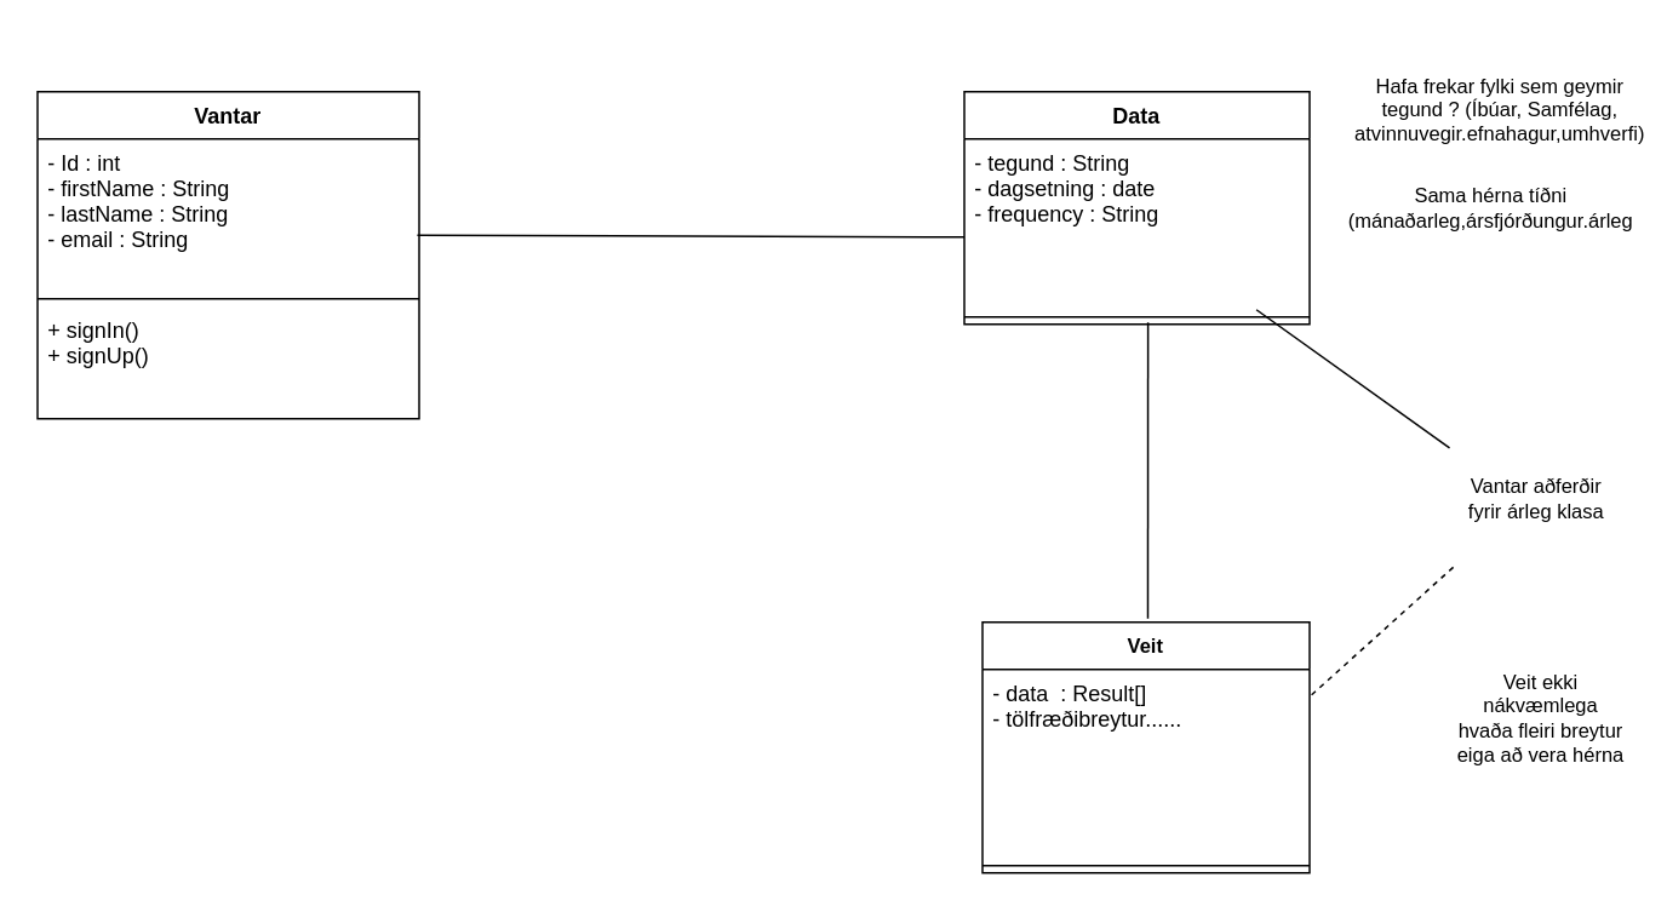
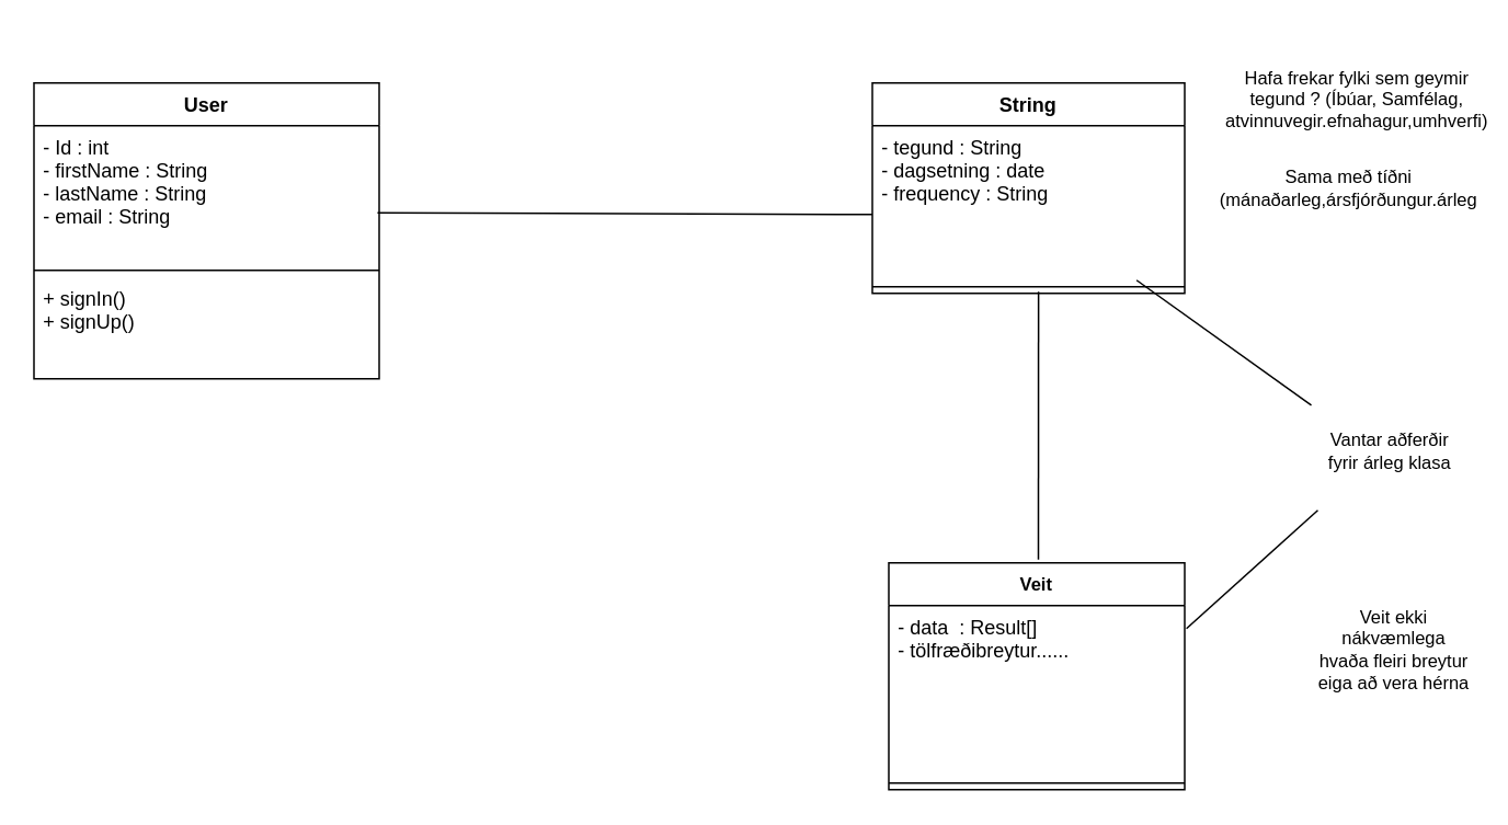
  <mxCell id="0" />
  <mxCell id="1" parent="0" />
- <mxCell id="2" value="Vantar" style="swimlane;fontStyle=1;align=center;verticalAlign=top;childLayout=stackLayout;horizontal=1;startSize=26;horizontalStack=0;resizeParent=1;resizeParentMax=0;resizeLast=0;collapsible=1;marginBottom=0;" vertex="1" parent="1"><mxGeometry x="20" y="50" width="210" height="180" as="geometry" /></mxCell>
+ <mxCell id="2" value="User" style="swimlane;fontStyle=1;align=center;verticalAlign=top;childLayout=stackLayout;horizontal=1;startSize=26;horizontalStack=0;resizeParent=1;resizeParentMax=0;resizeLast=0;collapsible=1;marginBottom=0;" vertex="1" parent="1"><mxGeometry x="20" y="50" width="210" height="180" as="geometry" /></mxCell>
  <mxCell id="3" value="- Id : int&#10;- firstName : String&#10;- lastName : String&#10;- email : String&#10;" style="text;strokeColor=none;fillColor=none;align=left;verticalAlign=top;spacingLeft=4;spacingRight=4;overflow=hidden;rotatable=0;points=[[0,0.5],[1,0.5]];portConstraint=eastwest;" vertex="1" parent="2"><mxGeometry y="26" width="210" height="84" as="geometry" /></mxCell>
  <mxCell id="4" value="" style="line;strokeWidth=1;fillColor=none;align=left;verticalAlign=middle;spacingTop=-1;spacingLeft=3;spacingRight=3;rotatable=0;labelPosition=right;points=[];portConstraint=eastwest;" vertex="1" parent="2"><mxGeometry y="110" width="210" height="8" as="geometry" /></mxCell>
  <mxCell id="5" value="+ signIn()&#10;+ signUp()&#10;" style="text;strokeColor=none;fillColor=none;align=left;verticalAlign=top;spacingLeft=4;spacingRight=4;overflow=hidden;rotatable=0;points=[[0,0.5],[1,0.5]];portConstraint=eastwest;" vertex="1" parent="2"><mxGeometry y="118" width="210" height="62" as="geometry" /></mxCell>
  <mxCell id="6" value="" style="endArrow=none;html=1;exitX=0.995;exitY=0.631;exitDx=0;exitDy=0;exitPerimeter=0;" edge="1" parent="1" source="3"><mxGeometry width="50" height="50" relative="1" as="geometry"><mxPoint x="240" y="130" as="sourcePoint" /><mxPoint x="530" y="130" as="targetPoint" /></mxGeometry></mxCell>
  <mxCell id="7" value="&lt;font style=&quot;font-size: 11px&quot;&gt;Hafa frekar fylki sem geymir tegund ? (Íbúar, Samfélag, atvinnuvegir.efnahagur,umhverfi)&lt;/font&gt;" style="text;html=1;strokeColor=none;fillColor=none;align=center;verticalAlign=middle;whiteSpace=wrap;rounded=0;fontSize=11;" vertex="1" parent="1"><mxGeometry x="760" y="20" width="130" height="80" as="geometry" /></mxCell>
- <mxCell id="8" value="Sama hérna tíðni (mánaðarleg,ársfjórðungur.árleg" style="text;html=1;strokeColor=none;fillColor=none;align=center;verticalAlign=middle;whiteSpace=wrap;rounded=0;fontSize=11;" vertex="1" parent="1"><mxGeometry x="770" y="90" width="100" height="48" as="geometry" /></mxCell>
- <mxCell id="9" value="Data" style="swimlane;fontStyle=1;align=center;verticalAlign=top;childLayout=stackLayout;horizontal=1;startSize=26;horizontalStack=0;resizeParent=1;resizeParentMax=0;resizeLast=0;collapsible=1;marginBottom=0;" vertex="1" parent="1"><mxGeometry x="530" y="50" width="190" height="128" as="geometry" /></mxCell>
+ <mxCell id="8" value="Sama með tíðni (mánaðarleg,ársfjórðungur.árleg" style="text;html=1;strokeColor=none;fillColor=none;align=center;verticalAlign=middle;whiteSpace=wrap;rounded=0;fontSize=11;" vertex="1" parent="1"><mxGeometry x="770" y="90" width="100" height="48" as="geometry" /></mxCell>
+ <mxCell id="9" value="String" style="swimlane;fontStyle=1;align=center;verticalAlign=top;childLayout=stackLayout;horizontal=1;startSize=26;horizontalStack=0;resizeParent=1;resizeParentMax=0;resizeLast=0;collapsible=1;marginBottom=0;" vertex="1" parent="1"><mxGeometry x="530" y="50" width="190" height="128" as="geometry" /></mxCell>
  <mxCell id="10" value="- tegund : String &#10;- dagsetning : date&#10;- frequency : String" style="text;strokeColor=none;fillColor=none;align=left;verticalAlign=top;spacingLeft=4;spacingRight=4;overflow=hidden;rotatable=0;points=[[0,0.5],[1,0.5]];portConstraint=eastwest;" vertex="1" parent="9"><mxGeometry y="26" width="190" height="94" as="geometry" /></mxCell>
  <mxCell id="11" value="" style="line;strokeWidth=1;fillColor=none;align=left;verticalAlign=middle;spacingTop=-1;spacingLeft=3;spacingRight=3;rotatable=0;labelPosition=right;points=[];portConstraint=eastwest;" vertex="1" parent="9"><mxGeometry y="120" width="190" height="8" as="geometry" /></mxCell>
  <mxCell id="12" value="" style="endArrow=none;html=1;fontSize=11;entryX=0.532;entryY=0.875;entryDx=0;entryDy=0;entryPerimeter=0;" edge="1" parent="1" target="11"><mxGeometry width="50" height="50" relative="1" as="geometry"><mxPoint x="631" y="340" as="sourcePoint" /><mxPoint x="450" y="230" as="targetPoint" /></mxGeometry></mxCell>
  <mxCell id="13" value="Veit" style="swimlane;fontStyle=1;align=center;verticalAlign=top;childLayout=stackLayout;horizontal=1;startSize=26;horizontalStack=0;resizeParent=1;resizeParentMax=0;resizeLast=0;collapsible=1;marginBottom=0;fontSize=11;" vertex="1" parent="1"><mxGeometry x="540" y="342" width="180" height="138" as="geometry" /></mxCell>
  <mxCell id="14" value="- data  : Result[]&#10;- tölfræðibreytur......&#10;" style="text;strokeColor=none;fillColor=none;align=left;verticalAlign=top;spacingLeft=4;spacingRight=4;overflow=hidden;rotatable=0;points=[[0,0.5],[1,0.5]];portConstraint=eastwest;" vertex="1" parent="13"><mxGeometry y="26" width="180" height="104" as="geometry" /></mxCell>
  <mxCell id="15" value="" style="line;strokeWidth=1;fillColor=none;align=left;verticalAlign=middle;spacingTop=-1;spacingLeft=3;spacingRight=3;rotatable=0;labelPosition=right;points=[];portConstraint=eastwest;" vertex="1" parent="13"><mxGeometry y="130" width="180" height="8" as="geometry" /></mxCell>
  <mxCell id="16" value="Vantar aðferðir fyrir árleg klasa" style="text;html=1;strokeColor=none;fillColor=none;align=center;verticalAlign=middle;whiteSpace=wrap;rounded=0;fontSize=11;" vertex="1" parent="1"><mxGeometry x="800" y="230" width="90" height="88" as="geometry" /></mxCell>
  <mxCell id="17" value="" style="endArrow=none;html=1;fontSize=11;entryX=-0.033;entryY=0.182;entryDx=0;entryDy=0;entryPerimeter=0;" edge="1" parent="1" source="10" target="16"><mxGeometry width="50" height="50" relative="1" as="geometry"><mxPoint x="830" y="380" as="sourcePoint" /><mxPoint x="880" y="330" as="targetPoint" /></mxGeometry></mxCell>
- <mxCell id="18" value="" style="endArrow=none;html=1;fontSize=11;exitX=1.006;exitY=0.135;exitDx=0;exitDy=0;exitPerimeter=0;entryX=0.011;entryY=0.909;entryDx=0;entryDy=0;entryPerimeter=0;dashed=1;" edge="1" parent="1" source="14" target="16"><mxGeometry width="50" height="50" relative="1" as="geometry"><mxPoint x="760" y="420" as="sourcePoint" /><mxPoint x="810" y="370" as="targetPoint" /></mxGeometry></mxCell>
+ <mxCell id="18" value="" style="endArrow=none;html=1;fontSize=11;exitX=1.006;exitY=0.135;exitDx=0;exitDy=0;exitPerimeter=0;entryX=0.011;entryY=0.909;entryDx=0;entryDy=0;entryPerimeter=0;" edge="1" parent="1" source="14" target="16"><mxGeometry width="50" height="50" relative="1" as="geometry"><mxPoint x="760" y="420" as="sourcePoint" /><mxPoint x="810" y="370" as="targetPoint" /></mxGeometry></mxCell>
  <mxCell id="19" value="Veit ekki nákvæmlega hvaða fleiri breytur eiga að vera hérna" style="text;html=1;strokeColor=none;fillColor=none;align=center;verticalAlign=middle;whiteSpace=wrap;rounded=0;fontSize=11;" vertex="1" parent="1"><mxGeometry x="800" y="360" width="95" height="69" as="geometry" /></mxCell>
